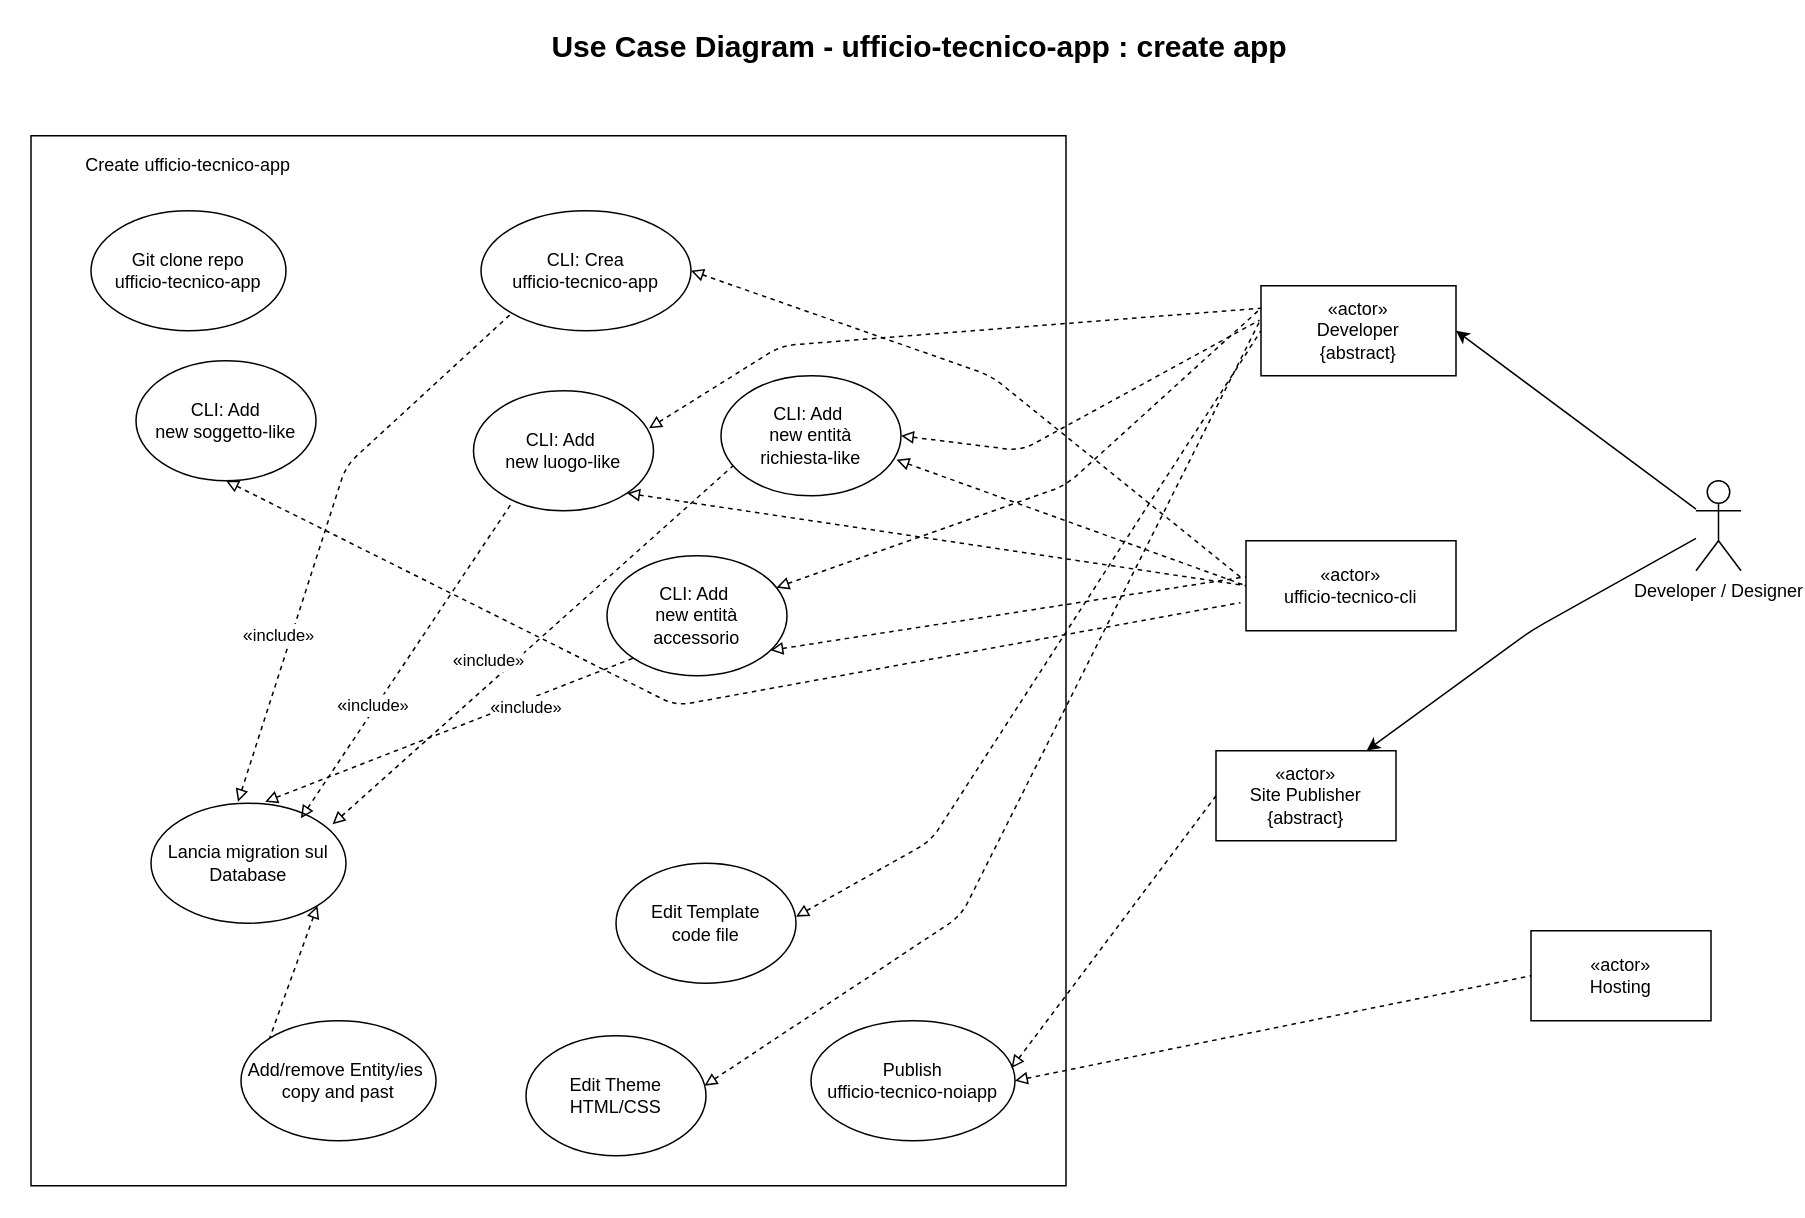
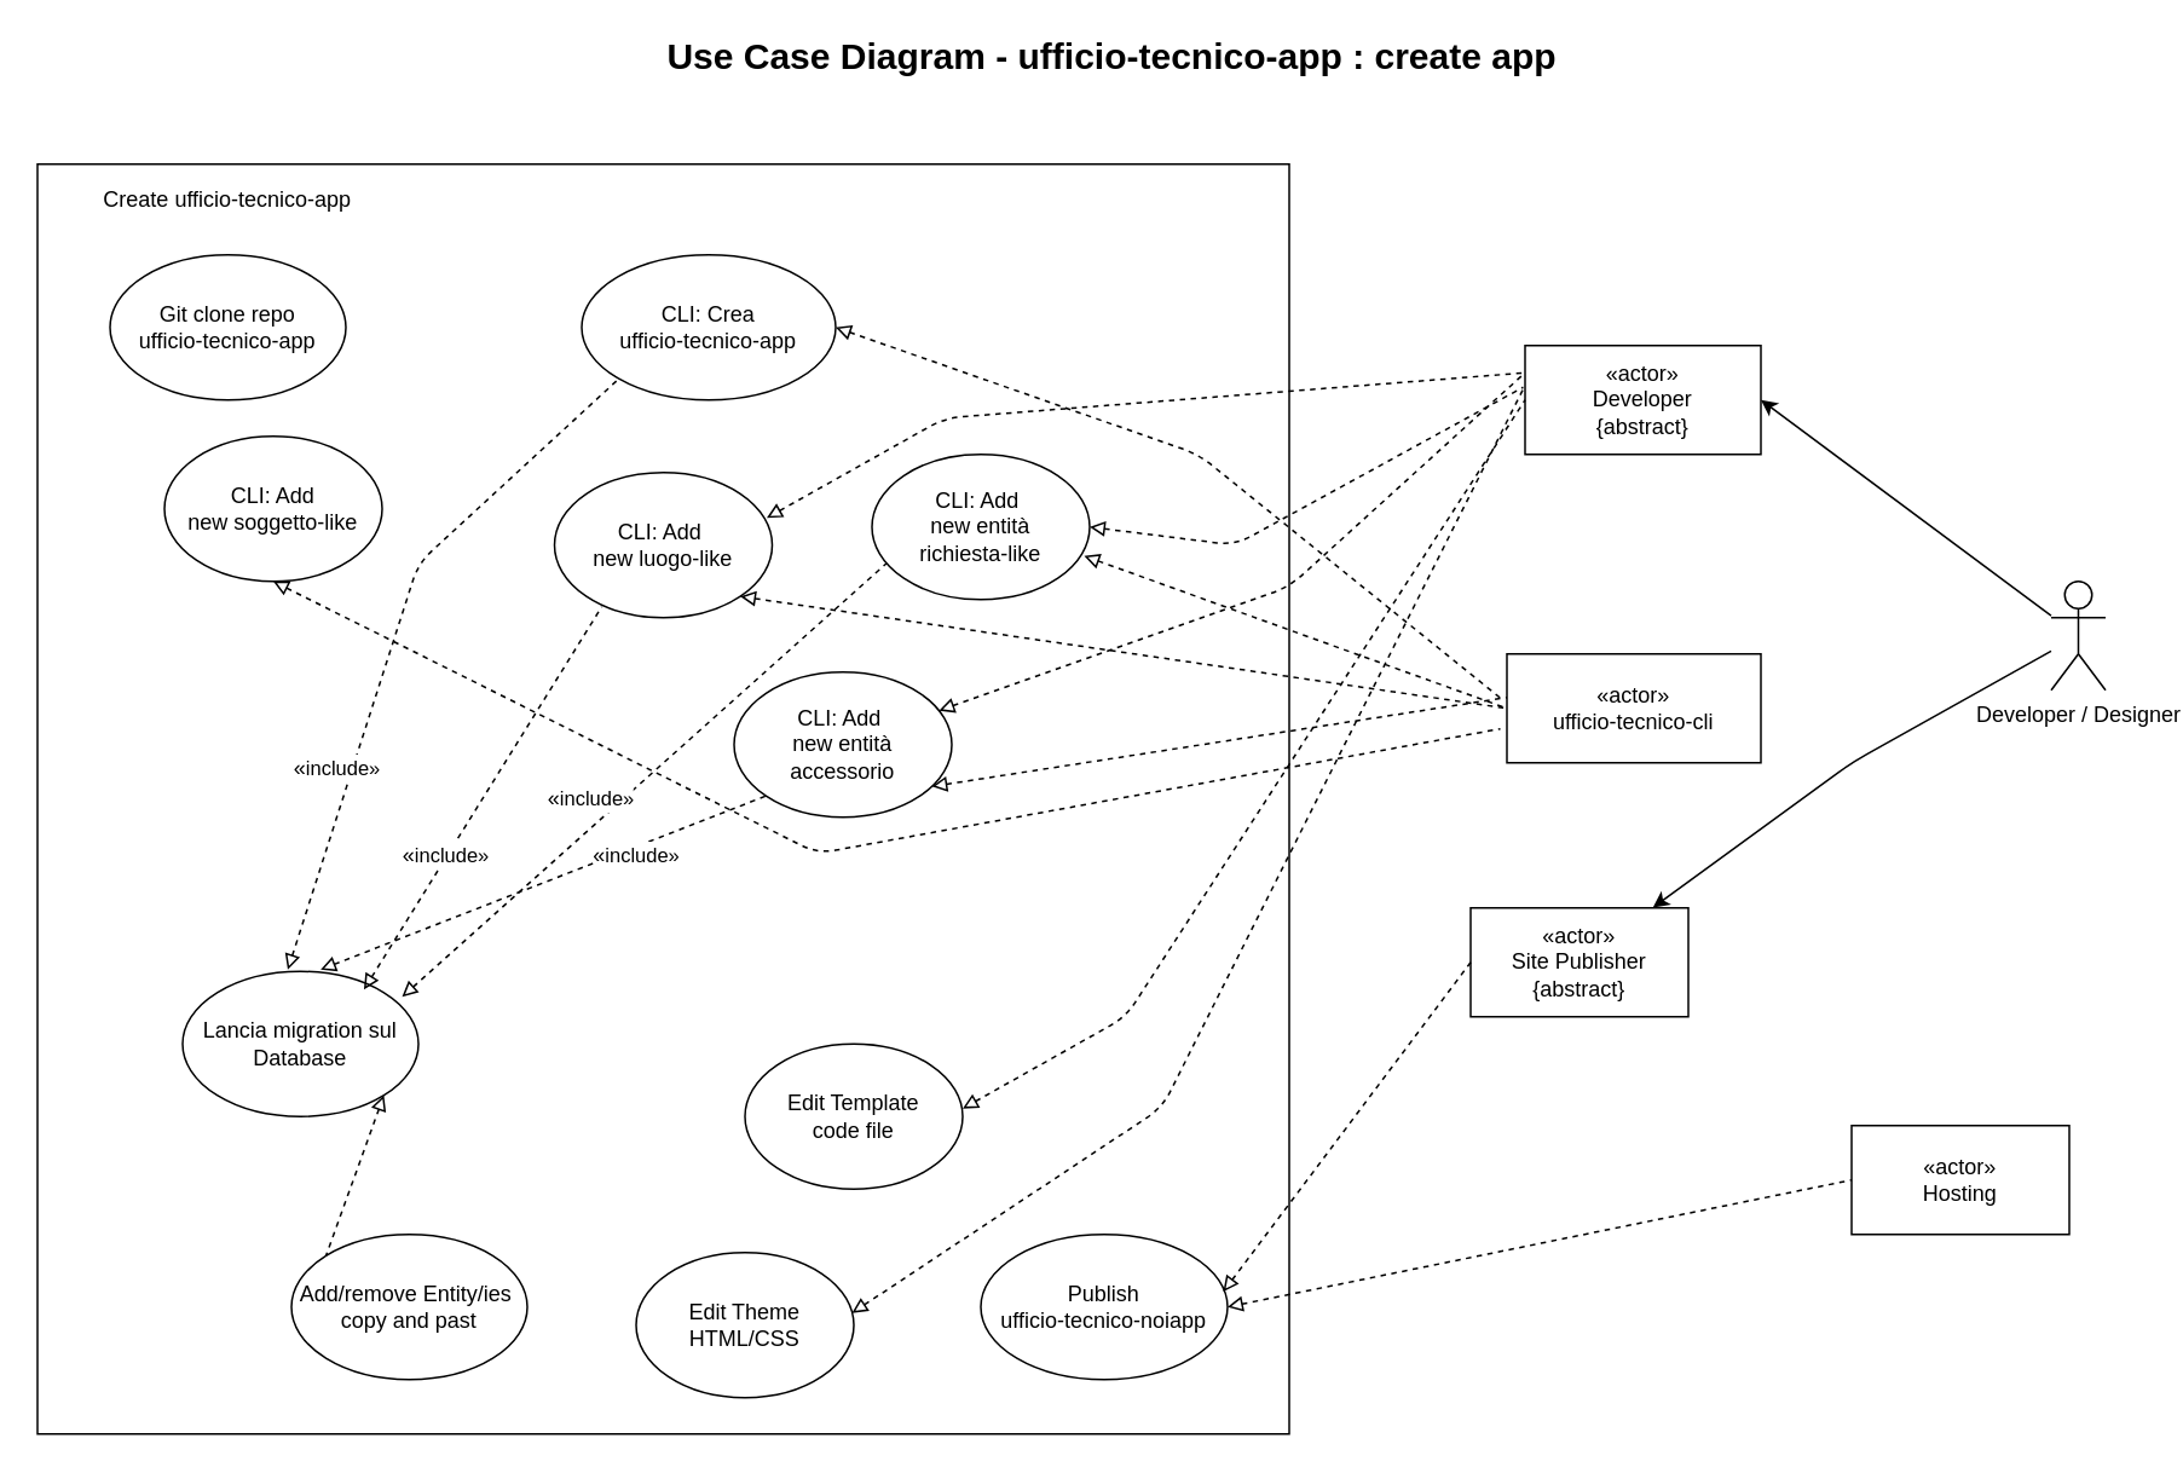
  <mxCell id="0" />
  <mxCell id="1" parent="0" />
  <mxCell id="2" value="" style="rounded=0;whiteSpace=wrap;html=1;" parent="1" vertex="1"><mxGeometry x="20" y="90" width="690" height="700" as="geometry" /></mxCell>
  <mxCell id="3" value="«actor»&lt;br&gt;Hosting" style="rounded=0;whiteSpace=wrap;html=1;" parent="1" vertex="1"><mxGeometry x="1020" y="620" width="120" height="60" as="geometry" /></mxCell>
  <mxCell id="4" value="Create ufficio-tecnico-app" style="text;html=1;strokeColor=none;fillColor=none;align=center;verticalAlign=middle;whiteSpace=wrap;rounded=0;" parent="1" vertex="1"><mxGeometry x="35" y="100" width="180" height="20" as="geometry" /></mxCell>
  <mxCell id="5" value="«actor»&lt;br&gt;Developer&lt;br&gt;{abstract}" style="rounded=0;whiteSpace=wrap;html=1;" parent="1" vertex="1"><mxGeometry x="840" y="190" width="130" height="60" as="geometry" /></mxCell>
  <mxCell id="6" value="«actor»&lt;br&gt;Site Publisher&lt;br&gt;{abstract}" style="rounded=0;whiteSpace=wrap;html=1;" parent="1" vertex="1"><mxGeometry x="810" y="500" width="120" height="60" as="geometry" /></mxCell>
  <mxCell id="7" value="Publish&lt;br&gt;ufficio-tecnico-noiapp" style="ellipse;whiteSpace=wrap;html=1;" parent="1" vertex="1"><mxGeometry x="540" y="680" width="136" height="80" as="geometry" /></mxCell>
  <mxCell id="8" value="Developer / Designer" style="shape=umlActor;verticalLabelPosition=bottom;labelBackgroundColor=#ffffff;verticalAlign=top;html=1;outlineConnect=0;" parent="1" vertex="1"><mxGeometry x="1130" y="320" width="30" height="60" as="geometry" /></mxCell>
  <mxCell id="9" value="" style="endArrow=classic;html=1;entryX=1;entryY=0.5;entryDx=0;entryDy=0;" parent="1" source="8" target="5" edge="1"><mxGeometry width="50" height="50" relative="1" as="geometry"><mxPoint x="1040" y="270" as="sourcePoint" /><mxPoint x="940" y="260" as="targetPoint" /></mxGeometry></mxCell>
  <mxCell id="10" value="" style="endArrow=classic;html=1;entryX=0.837;entryY=-0.003;entryDx=0;entryDy=0;entryPerimeter=0;" parent="1" source="8" target="6" edge="1"><mxGeometry width="50" height="50" relative="1" as="geometry"><mxPoint x="1040" y="280" as="sourcePoint" /><mxPoint x="950" y="270" as="targetPoint" /><Array as="points"><mxPoint x="1020" y="420" /></Array></mxGeometry></mxCell>
  <mxCell id="11" value="" style="endArrow=none;dashed=1;html=1;entryX=0;entryY=0.5;entryDx=0;entryDy=0;exitX=1;exitY=0.5;exitDx=0;exitDy=0;endFill=0;startArrow=block;startFill=0;" parent="1" source="7" target="3" edge="1"><mxGeometry width="50" height="50" relative="1" as="geometry"><mxPoint x="950" y="560" as="sourcePoint" /><mxPoint x="1000" y="510" as="targetPoint" /></mxGeometry></mxCell>
  <mxCell id="12" value="" style="endArrow=none;dashed=1;html=1;entryX=0;entryY=0.5;entryDx=0;entryDy=0;endFill=0;startArrow=block;startFill=0;exitX=0.983;exitY=0.394;exitDx=0;exitDy=0;exitPerimeter=0;" parent="1" source="7" target="6" edge="1"><mxGeometry width="50" height="50" relative="1" as="geometry"><mxPoint x="680" y="730" as="sourcePoint" /><mxPoint x="1030" y="710" as="targetPoint" /></mxGeometry></mxCell>
  <mxCell id="13" value="Git clone repo&lt;br&gt;ufficio-tecnico-app" style="ellipse;whiteSpace=wrap;html=1;" parent="1" vertex="1"><mxGeometry x="60" y="140" width="130" height="80" as="geometry" /></mxCell>
  <mxCell id="14" value="Edit Template&lt;br&gt;code file" style="ellipse;whiteSpace=wrap;html=1;" parent="1" vertex="1"><mxGeometry x="410" y="575" width="120" height="80" as="geometry" /></mxCell>
  <mxCell id="15" value="Edit Theme&lt;br&gt;HTML/CSS" style="ellipse;whiteSpace=wrap;html=1;" parent="1" vertex="1"><mxGeometry x="350" y="690" width="120" height="80" as="geometry" /></mxCell>
  <mxCell id="16" value="Add/remove Entity/ies&amp;nbsp;&lt;br&gt;copy and past" style="ellipse;whiteSpace=wrap;html=1;" parent="1" vertex="1"><mxGeometry x="160" y="680" width="130" height="80" as="geometry" /></mxCell>
  <mxCell id="17" value="" style="endArrow=none;dashed=1;html=1;entryX=0;entryY=0.5;entryDx=0;entryDy=0;endFill=0;startArrow=block;startFill=0;exitX=1;exitY=0.445;exitDx=0;exitDy=0;exitPerimeter=0;" parent="1" source="14" target="5" edge="1"><mxGeometry width="50" height="50" relative="1" as="geometry"><mxPoint x="630" y="360" as="sourcePoint" /><mxPoint x="1010.12" y="494.3" as="targetPoint" /><Array as="points"><mxPoint x="620" y="560" /></Array></mxGeometry></mxCell>
  <mxCell id="18" value="" style="endArrow=none;dashed=1;html=1;entryX=0;entryY=0.25;entryDx=0;entryDy=0;endFill=0;startArrow=block;startFill=0;" parent="1" source="28" target="5" edge="1"><mxGeometry width="50" height="50" relative="1" as="geometry"><mxPoint x="708.4" y="320.8" as="sourcePoint" /><mxPoint x="1020.12" y="444.3" as="targetPoint" /><Array as="points"><mxPoint x="710" y="323" /></Array></mxGeometry></mxCell>
  <mxCell id="19" value="" style="endArrow=none;dashed=1;html=1;entryX=-0.005;entryY=0.387;entryDx=0;entryDy=0;endFill=0;startArrow=block;startFill=0;exitX=0.992;exitY=0.416;exitDx=0;exitDy=0;exitPerimeter=0;entryPerimeter=0;" parent="1" source="15" target="5" edge="1"><mxGeometry width="50" height="50" relative="1" as="geometry"><mxPoint x="718.36" y="310" as="sourcePoint" /><mxPoint x="820" y="365" as="targetPoint" /><Array as="points"><mxPoint x="640" y="610" /></Array></mxGeometry></mxCell>
  <mxCell id="20" value="&lt;b&gt;&lt;font style=&quot;font-size: 20px&quot;&gt;Use Case Diagram - ufficio-tecnico-app : create app&lt;/font&gt;&lt;/b&gt;" style="text;html=1;strokeColor=none;fillColor=none;align=center;verticalAlign=middle;whiteSpace=wrap;rounded=0;" parent="1" vertex="1"><mxGeometry x="325" y="20" width="575" height="20" as="geometry" /></mxCell>
- <mxCell id="21" value="CLI: Add&amp;nbsp;&lt;br&gt;new luogo-like" style="ellipse;whiteSpace=wrap;html=1;" parent="1" vertex="1"><mxGeometry x="315" y="260" width="120" height="80" as="geometry" /></mxCell>
+ <mxCell id="21" value="CLI: Add&amp;nbsp;&lt;br&gt;new luogo-like" style="ellipse;whiteSpace=wrap;html=1;" parent="1" vertex="1"><mxGeometry x="305" y="260" width="120" height="80" as="geometry" /></mxCell>
  <mxCell id="22" value="CLI: Add &lt;br&gt;new soggetto-like" style="ellipse;whiteSpace=wrap;html=1;" parent="1" vertex="1"><mxGeometry x="90" y="240" width="120" height="80" as="geometry" /></mxCell>
  <mxCell id="23" value="CLI: Crea&lt;br&gt;ufficio-tecnico-app" style="ellipse;whiteSpace=wrap;html=1;" parent="1" vertex="1"><mxGeometry x="320" y="140" width="140" height="80" as="geometry" /></mxCell>
  <mxCell id="24" value="«actor»&lt;br&gt;ufficio-tecnico-cli" style="rounded=0;whiteSpace=wrap;html=1;" parent="1" vertex="1"><mxGeometry x="830" y="360" width="140" height="60" as="geometry" /></mxCell>
  <mxCell id="25" value="" style="endArrow=none;dashed=1;html=1;entryX=0;entryY=0.5;entryDx=0;entryDy=0;exitX=1;exitY=1;exitDx=0;exitDy=0;endFill=0;startArrow=block;startFill=0;" parent="1" source="21" target="24" edge="1"><mxGeometry width="50" height="50" relative="1" as="geometry"><mxPoint x="524" y="700" as="sourcePoint" /><mxPoint x="1110" y="615" as="targetPoint" /><Array as="points" /></mxGeometry></mxCell>
  <mxCell id="26" value="" style="endArrow=none;dashed=1;html=1;entryX=-0.017;entryY=0.421;entryDx=0;entryDy=0;exitX=1;exitY=0.5;exitDx=0;exitDy=0;endFill=0;startArrow=block;startFill=0;entryPerimeter=0;" parent="1" source="23" target="24" edge="1"><mxGeometry width="50" height="50" relative="1" as="geometry"><mxPoint x="620" y="360" as="sourcePoint" /><mxPoint x="820" y="390" as="targetPoint" /><Array as="points"><mxPoint x="660" y="250" /></Array></mxGeometry></mxCell>
  <mxCell id="27" value="" style="endArrow=none;dashed=1;html=1;entryX=-0.026;entryY=0.688;entryDx=0;entryDy=0;exitX=0.5;exitY=1;exitDx=0;exitDy=0;endFill=0;startArrow=block;startFill=0;entryPerimeter=0;" parent="1" source="22" target="24" edge="1"><mxGeometry width="50" height="50" relative="1" as="geometry"><mxPoint x="630" y="370" as="sourcePoint" /><mxPoint x="830" y="400" as="targetPoint" /><Array as="points"><mxPoint x="450" y="470" /></Array></mxGeometry></mxCell>
  <mxCell id="28" value="CLI: Add&amp;nbsp;&lt;br&gt;new entità&lt;br&gt;accessorio" style="ellipse;whiteSpace=wrap;html=1;" parent="1" vertex="1"><mxGeometry x="404" y="370" width="120" height="80" as="geometry" /></mxCell>
  <mxCell id="29" value="" style="endArrow=none;dashed=1;html=1;entryX=0;entryY=0.4;entryDx=0;entryDy=0;exitX=0.908;exitY=0.788;exitDx=0;exitDy=0;endFill=0;startArrow=block;startFill=0;entryPerimeter=0;exitPerimeter=0;" parent="1" source="28" target="24" edge="1"><mxGeometry width="50" height="50" relative="1" as="geometry"><mxPoint x="495" y="350" as="sourcePoint" /><mxPoint x="800" y="380" as="targetPoint" /></mxGeometry></mxCell>
  <mxCell id="30" value="Lancia migration sul&lt;br&gt;Database" style="ellipse;whiteSpace=wrap;html=1;" parent="1" vertex="1"><mxGeometry x="100" y="535" width="130" height="80" as="geometry" /></mxCell>
  <mxCell id="31" value="" style="endArrow=none;dashed=1;html=1;entryX=0;entryY=1;entryDx=0;entryDy=0;endFill=0;startArrow=block;startFill=0;exitX=0.446;exitY=-0.012;exitDx=0;exitDy=0;exitPerimeter=0;" parent="1" source="30" target="23" edge="1"><mxGeometry width="50" height="50" relative="1" as="geometry"><mxPoint x="315" y="220" as="sourcePoint" /><mxPoint x="441.4" y="227.84" as="targetPoint" /><Array as="points"><mxPoint x="230" y="310" /></Array></mxGeometry></mxCell>
  <mxCell id="32" value="&lt;span style=&quot;font-size: 12px&quot;&gt;«&lt;/span&gt;include»" style="edgeLabel;html=1;align=center;verticalAlign=middle;resizable=0;points=[];" parent="31" vertex="1" connectable="0"><mxGeometry x="-0.261" y="1" relative="1" as="geometry"><mxPoint x="-15.8" y="23.8" as="offset" /></mxGeometry></mxCell>
  <mxCell id="33" value="" style="endArrow=none;dashed=1;html=1;entryX=0;entryY=1;entryDx=0;entryDy=0;endFill=0;startArrow=block;startFill=0;exitX=0.585;exitY=-0.012;exitDx=0;exitDy=0;exitPerimeter=0;" parent="1" source="30" target="28" edge="1"><mxGeometry width="50" height="50" relative="1" as="geometry"><mxPoint x="315" y="220" as="sourcePoint" /><mxPoint x="441.4" y="227.84" as="targetPoint" /><Array as="points" /></mxGeometry></mxCell>
  <mxCell id="34" value="&lt;span style=&quot;font-size: 12px&quot;&gt;«&lt;/span&gt;include»" style="edgeLabel;html=1;align=center;verticalAlign=middle;resizable=0;points=[];" parent="33" vertex="1" connectable="0"><mxGeometry x="-0.261" y="1" relative="1" as="geometry"><mxPoint x="83.94" y="-27.86" as="offset" /></mxGeometry></mxCell>
  <mxCell id="35" value="" style="endArrow=none;dashed=1;html=1;entryX=0.217;entryY=0.925;entryDx=0;entryDy=0;endFill=0;startArrow=block;startFill=0;exitX=0.769;exitY=0.125;exitDx=0;exitDy=0;entryPerimeter=0;exitPerimeter=0;" parent="1" source="30" target="21" edge="1"><mxGeometry width="50" height="50" relative="1" as="geometry"><mxPoint x="325" y="230" as="sourcePoint" /><mxPoint x="451.4" y="237.84" as="targetPoint" /></mxGeometry></mxCell>
  <mxCell id="36" value="&lt;span style=&quot;font-size: 12px&quot;&gt;«&lt;/span&gt;include»" style="edgeLabel;html=1;align=center;verticalAlign=middle;resizable=0;points=[];" parent="35" vertex="1" connectable="0"><mxGeometry x="-0.261" y="1" relative="1" as="geometry"><mxPoint x="-3.45" y="3.68" as="offset" /></mxGeometry></mxCell>
  <mxCell id="37" value="" style="endArrow=none;dashed=1;html=1;entryX=0;entryY=0;entryDx=0;entryDy=0;endFill=0;startArrow=block;startFill=0;exitX=1;exitY=1;exitDx=0;exitDy=0;" parent="1" source="30" target="16" edge="1"><mxGeometry width="50" height="50" relative="1" as="geometry"><mxPoint x="536.962" y="621.716" as="sourcePoint" /><mxPoint x="790" y="170" as="targetPoint" /><Array as="points" /></mxGeometry></mxCell>
  <mxCell id="38" value="CLI: Add&amp;nbsp;&lt;br&gt;new entità&lt;br&gt;richiesta-like" style="ellipse;whiteSpace=wrap;html=1;" vertex="1" parent="1"><mxGeometry x="480" y="250" width="120" height="80" as="geometry" /></mxCell>
  <mxCell id="39" value="" style="endArrow=none;dashed=1;html=1;entryX=-0.008;entryY=0.383;entryDx=0;entryDy=0;endFill=0;startArrow=block;startFill=0;entryPerimeter=0;exitX=1;exitY=0.5;exitDx=0;exitDy=0;" edge="1" parent="1" source="38" target="5"><mxGeometry width="50" height="50" relative="1" as="geometry"><mxPoint x="527.004" y="401.255" as="sourcePoint" /><mxPoint x="850" y="215" as="targetPoint" /><Array as="points"><mxPoint x="680" y="300" /></Array></mxGeometry></mxCell>
  <mxCell id="40" value="" style="endArrow=none;dashed=1;html=1;entryX=0;entryY=0.5;entryDx=0;entryDy=0;endFill=0;startArrow=block;startFill=0;exitX=0.975;exitY=0.7;exitDx=0;exitDy=0;exitPerimeter=0;" edge="1" parent="1" source="38" target="24"><mxGeometry width="50" height="50" relative="1" as="geometry"><mxPoint x="610" y="300" as="sourcePoint" /><mxPoint x="848.96" y="222.98" as="targetPoint" /><Array as="points" /></mxGeometry></mxCell>
  <mxCell id="41" value="" style="endArrow=none;dashed=1;html=1;entryX=0;entryY=0.25;entryDx=0;entryDy=0;endFill=0;startArrow=block;startFill=0;exitX=0.975;exitY=0.313;exitDx=0;exitDy=0;exitPerimeter=0;" edge="1" parent="1" source="21" target="5"><mxGeometry width="50" height="50" relative="1" as="geometry"><mxPoint x="610" y="300" as="sourcePoint" /><mxPoint x="848.96" y="222.98" as="targetPoint" /><Array as="points"><mxPoint x="520" y="230" /></Array></mxGeometry></mxCell>
  <mxCell id="42" value="" style="endArrow=none;dashed=1;html=1;entryX=0.067;entryY=0.75;entryDx=0;entryDy=0;endFill=0;startArrow=block;startFill=0;entryPerimeter=0;exitX=0.931;exitY=0.175;exitDx=0;exitDy=0;exitPerimeter=0;" edge="1" parent="1" source="30" target="38"><mxGeometry width="50" height="50" relative="1" as="geometry"><mxPoint x="215" y="540" as="sourcePoint" /><mxPoint x="494.96" y="300" as="targetPoint" /></mxGeometry></mxCell>
  <mxCell id="43" value="&lt;span style=&quot;font-size: 12px&quot;&gt;«&lt;/span&gt;include»" style="edgeLabel;html=1;align=center;verticalAlign=middle;resizable=0;points=[];" vertex="1" connectable="0" parent="42"><mxGeometry x="-0.261" y="1" relative="1" as="geometry"><mxPoint x="6.28" y="-20.22" as="offset" /></mxGeometry></mxCell>
